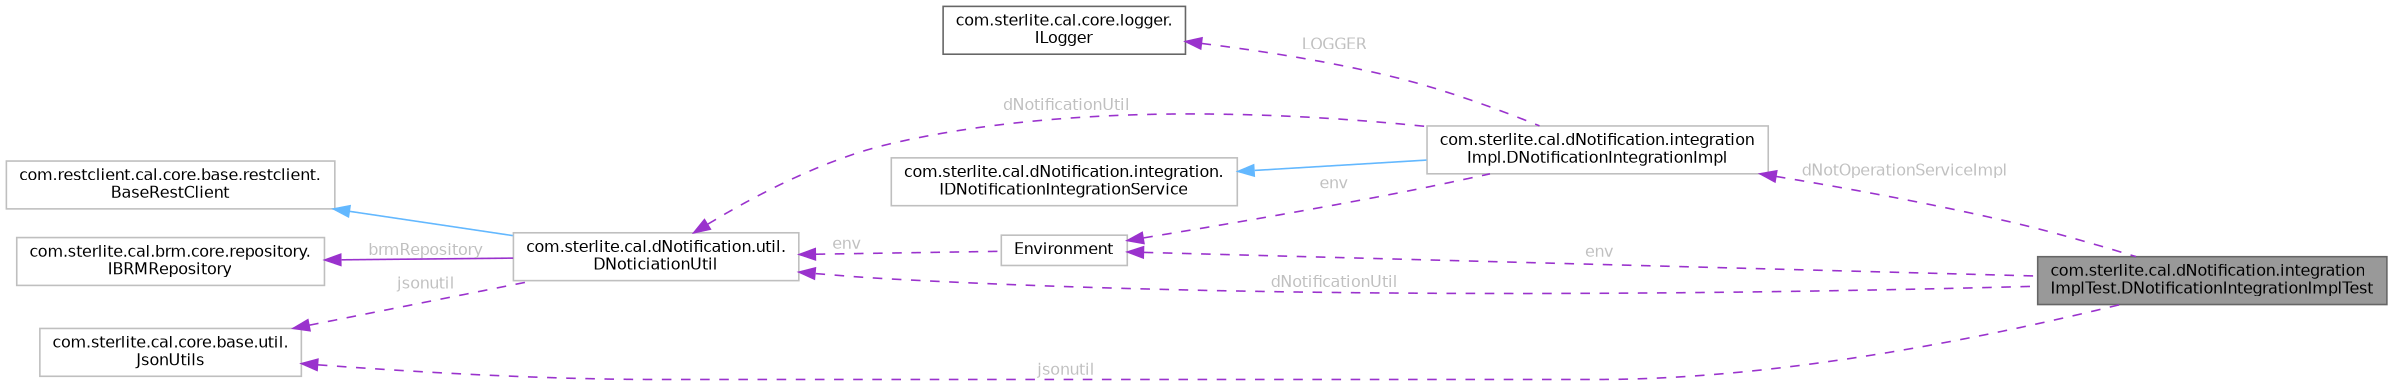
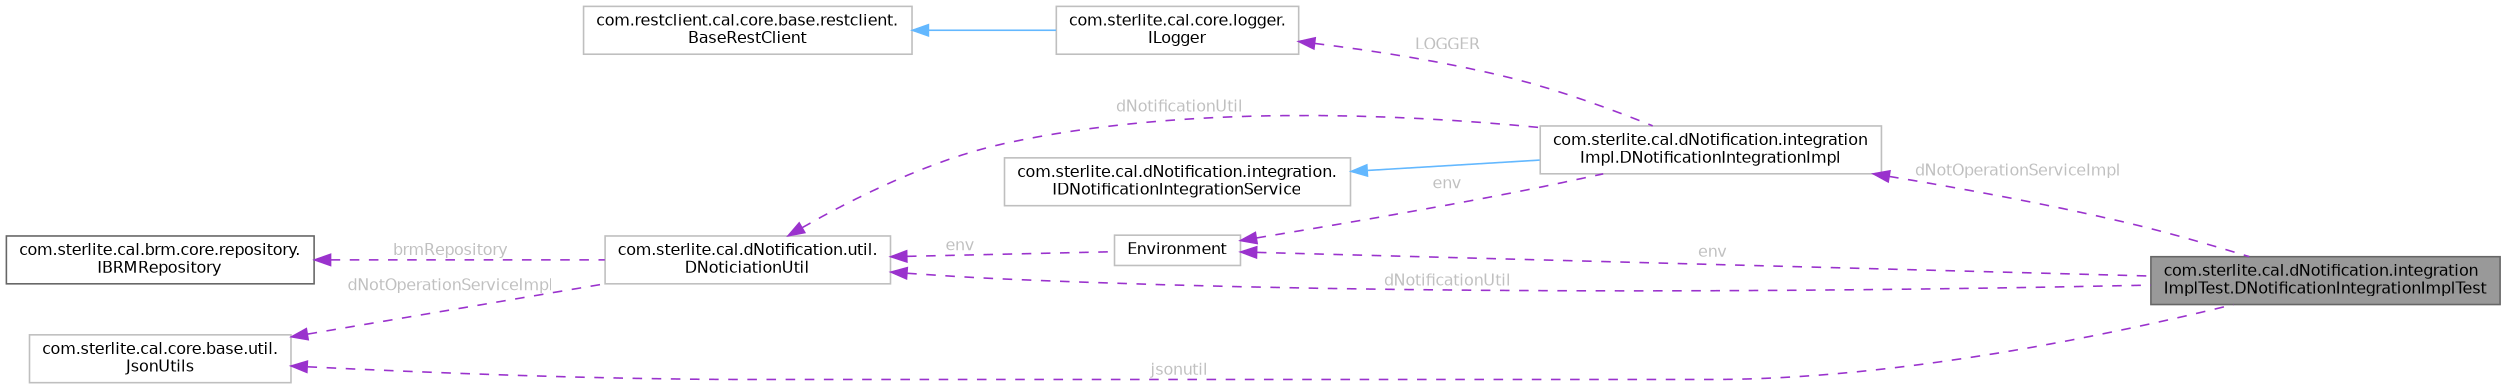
  digraph {
    rankdir=LR
    node [color=grey75 fillcolor=white fontname=Helvetica fontsize=10 shape=box style=filled]
    edge [color=darkorchid3 dir=back fontcolor=grey fontname=Helvetica fontsize=10 labelfontname=Helvetica labelfontsize=10 style=dashed]
    n1 [color=gray40 fillcolor=grey60 fontcolor=black height=0.2 label="com.sterlite.cal.dNotification.integration\lImplTest.DNotificationIntegrationImplTest" width=0.4]
    n2 [height=0.2 label="com.sterlite.cal.dNotification.integration\lImpl.DNotificationIntegrationImpl" width=0.4]
    n3 [height=0.2 label="com.sterlite.cal.dNotification.integration.\lIDNotificationIntegrationService" width=0.4]
-   n4 [color=gray40 height=0.2 label="com.sterlite.cal.core.logger.\lILogger" width=0.4]
+   n4 [height=0.2 label="com.sterlite.cal.core.logger.\lILogger" width=0.4]
    n5 [height=0.2 label="com.sterlite.cal.dNotification.util.\lDNoticiationUtil" width=0.4]
    n6 [height=0.2 label=Environment width=0.4]
    n7 [height=0.2 label="com.restclient.cal.core.base.restclient.\lBaseRestClient" width=0.4]
-   n8 [height=0.2 label="com.sterlite.cal.brm.core.repository.\lIBRMRepository" width=0.4]
+   n8 [color=gray40 height=0.2 label="com.sterlite.cal.brm.core.repository.\lIBRMRepository" width=0.4]
    n9 [height=0.2 label="com.sterlite.cal.core.base.util.\lJsonUtils" width=0.4]
    n2 -> n1 [label=" dNotOperationServiceImpl"]
    n3 -> n2 [color=steelblue1 style=solid fontcolor=""]
    n4 -> n2 [label=" LOGGER"]
    n5 -> n1 [label=" dNotificationUtil"]
    n5 -> n2 [label=" dNotificationUtil"]
    n5 -> n6 [label=" env"]
    n6 -> n1 [label=" env"]
    n6 -> n2 [label=" env"]
-   n7 -> n5 [color=steelblue1 style=solid fontcolor=""]
-   n8 -> n5 [label=" brmRepository" style=solid]
+   n7 -> n4 [color=steelblue1 style=solid fontcolor=""]
+   n8 -> n5 [label=" brmRepository"]
    n9 -> n1 [label=" jsonutil"]
-   n9 -> n5 [label=" jsonutil"]
+   n9 -> n5 [label=" dNotOperationServiceImpl"]
  }
